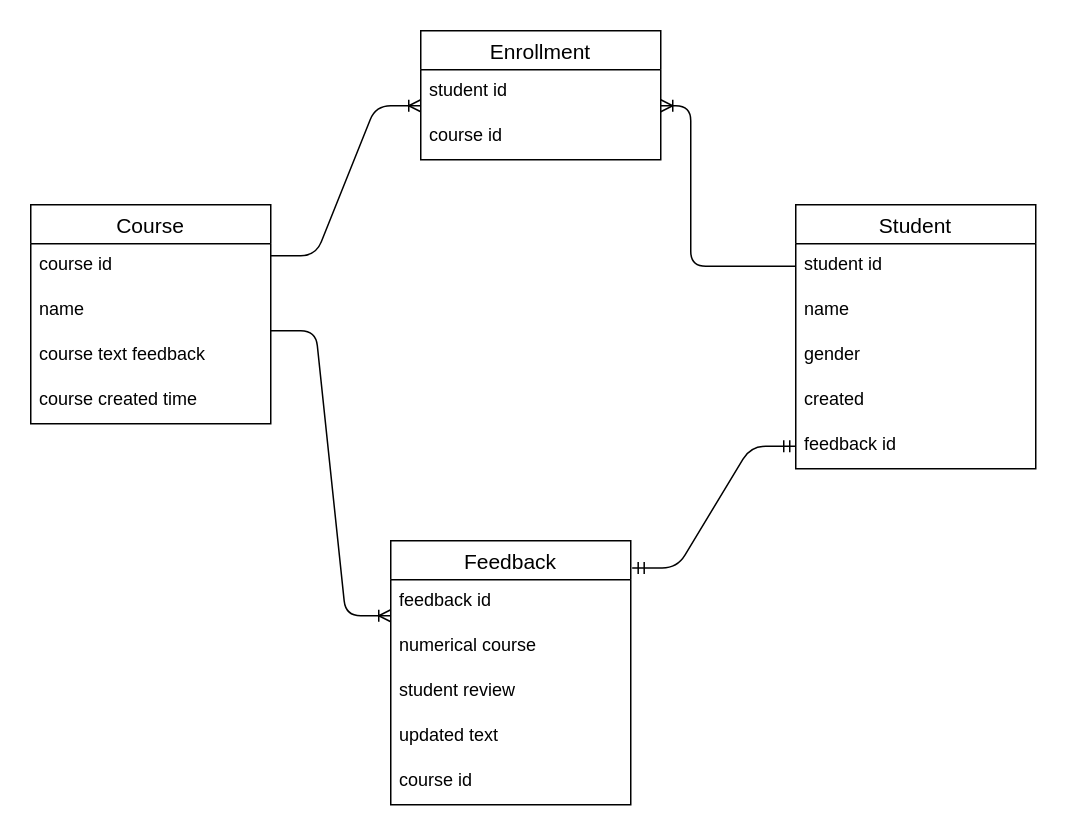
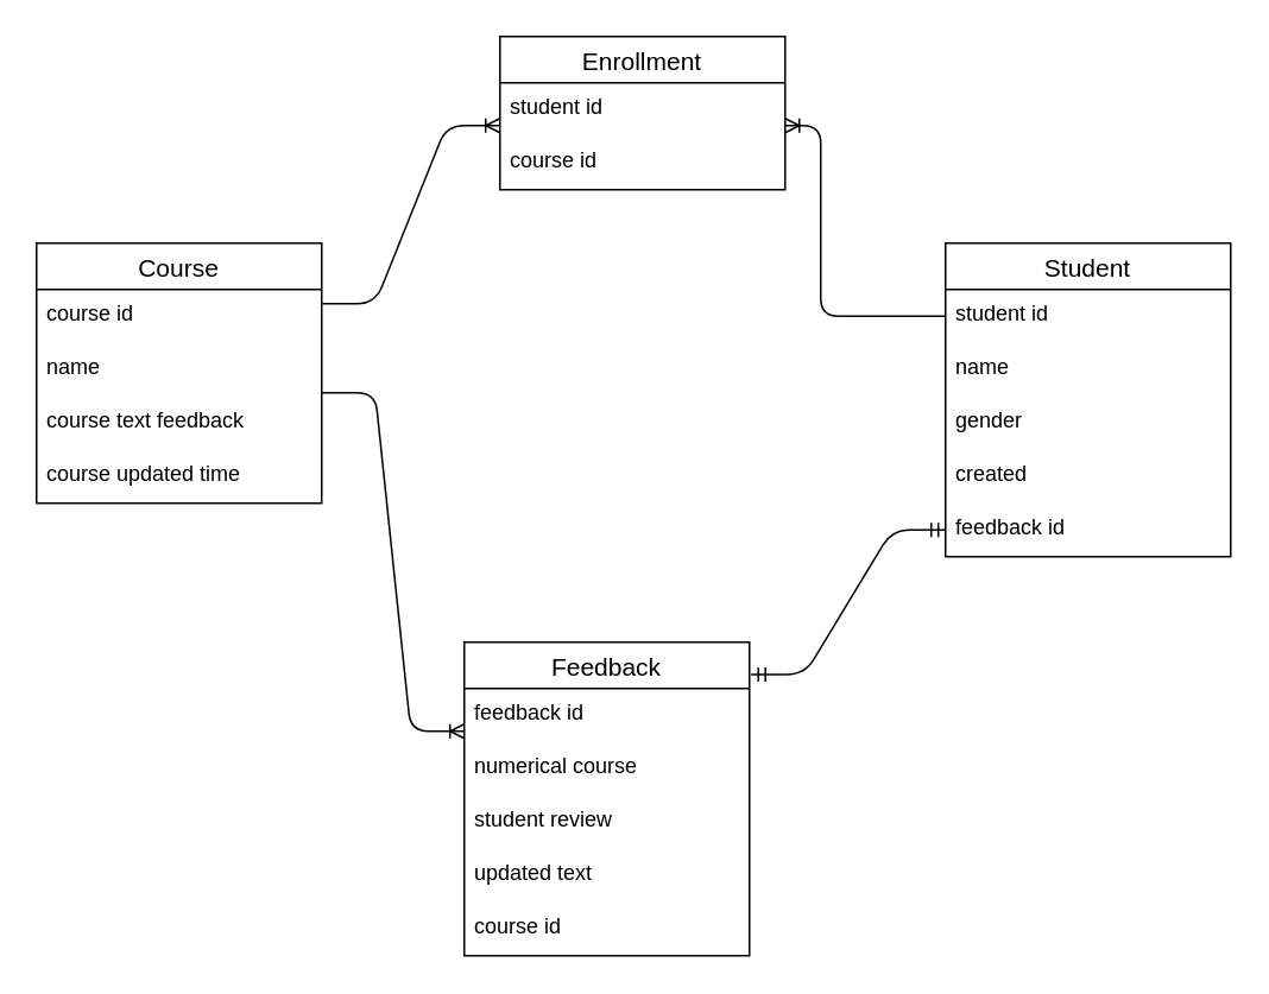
  <mxCell id="0" />
  <mxCell id="1" parent="0" />
  <mxCell id="2" value="Course" style="swimlane;fontStyle=0;childLayout=stackLayout;horizontal=1;startSize=26;horizontalStack=0;resizeParent=1;resizeParentMax=0;resizeLast=0;collapsible=1;marginBottom=0;align=center;fontSize=14;" vertex="1" parent="1"><mxGeometry x="20" y="136" width="160" height="146" as="geometry"><mxRectangle x="60" y="150" width="80" height="26" as="alternateBounds" /></mxGeometry></mxCell>
  <mxCell id="3" value="course id" style="text;strokeColor=none;fillColor=none;spacingLeft=4;spacingRight=4;overflow=hidden;rotatable=0;points=[[0,0.5],[1,0.5]];portConstraint=eastwest;fontSize=12;" vertex="1" parent="2"><mxGeometry y="26" width="160" height="30" as="geometry" /></mxCell>
  <mxCell id="4" value="name" style="text;strokeColor=none;fillColor=none;spacingLeft=4;spacingRight=4;overflow=hidden;rotatable=0;points=[[0,0.5],[1,0.5]];portConstraint=eastwest;fontSize=12;" vertex="1" parent="2"><mxGeometry y="56" width="160" height="30" as="geometry" /></mxCell>
  <mxCell id="5" value="course text feedback" style="text;strokeColor=none;fillColor=none;spacingLeft=4;spacingRight=4;overflow=hidden;rotatable=0;points=[[0,0.5],[1,0.5]];portConstraint=eastwest;fontSize=12;" vertex="1" parent="2"><mxGeometry y="86" width="160" height="30" as="geometry" /></mxCell>
- <mxCell id="6" value="course created time" style="text;strokeColor=none;fillColor=none;spacingLeft=4;spacingRight=4;overflow=hidden;rotatable=0;points=[[0,0.5],[1,0.5]];portConstraint=eastwest;fontSize=12;" vertex="1" parent="2"><mxGeometry y="116" width="160" height="30" as="geometry" /></mxCell>
+ <mxCell id="6" value="course updated time" style="text;strokeColor=none;fillColor=none;spacingLeft=4;spacingRight=4;overflow=hidden;rotatable=0;points=[[0,0.5],[1,0.5]];portConstraint=eastwest;fontSize=12;" vertex="1" parent="2"><mxGeometry y="116" width="160" height="30" as="geometry" /></mxCell>
  <mxCell id="7" value="Student" style="swimlane;fontStyle=0;childLayout=stackLayout;horizontal=1;startSize=26;horizontalStack=0;resizeParent=1;resizeParentMax=0;resizeLast=0;collapsible=1;marginBottom=0;align=center;fontSize=14;" vertex="1" parent="1"><mxGeometry x="530" y="136" width="160" height="176" as="geometry" /></mxCell>
  <mxCell id="8" value="student id            " style="text;strokeColor=none;fillColor=none;spacingLeft=4;spacingRight=4;overflow=hidden;rotatable=0;points=[[0,0.5],[1,0.5]];portConstraint=eastwest;fontSize=12;" vertex="1" parent="7"><mxGeometry y="26" width="160" height="30" as="geometry" /></mxCell>
  <mxCell id="9" value="name" style="text;strokeColor=none;fillColor=none;spacingLeft=4;spacingRight=4;overflow=hidden;rotatable=0;points=[[0,0.5],[1,0.5]];portConstraint=eastwest;fontSize=12;" vertex="1" parent="7"><mxGeometry y="56" width="160" height="30" as="geometry" /></mxCell>
  <mxCell id="10" value="gender" style="text;strokeColor=none;fillColor=none;spacingLeft=4;spacingRight=4;overflow=hidden;rotatable=0;points=[[0,0.5],[1,0.5]];portConstraint=eastwest;fontSize=12;" vertex="1" parent="7"><mxGeometry y="86" width="160" height="30" as="geometry" /></mxCell>
  <mxCell id="11" value="created" style="text;strokeColor=none;fillColor=none;spacingLeft=4;spacingRight=4;overflow=hidden;rotatable=0;points=[[0,0.5],[1,0.5]];portConstraint=eastwest;fontSize=12;" vertex="1" parent="7"><mxGeometry y="116" width="160" height="30" as="geometry" /></mxCell>
  <mxCell id="12" value="feedback id" style="text;strokeColor=none;fillColor=none;spacingLeft=4;spacingRight=4;overflow=hidden;rotatable=0;points=[[0,0.5],[1,0.5]];portConstraint=eastwest;fontSize=12;" vertex="1" parent="7"><mxGeometry y="146" width="160" height="30" as="geometry" /></mxCell>
  <mxCell id="13" value="Feedback" style="swimlane;fontStyle=0;childLayout=stackLayout;horizontal=1;startSize=26;horizontalStack=0;resizeParent=1;resizeParentMax=0;resizeLast=0;collapsible=1;marginBottom=0;align=center;fontSize=14;" vertex="1" parent="1"><mxGeometry x="260" y="360" width="160" height="176" as="geometry"><mxRectangle x="490" y="350" width="90" height="26" as="alternateBounds" /></mxGeometry></mxCell>
  <mxCell id="14" value="feedback id" style="text;strokeColor=none;fillColor=none;spacingLeft=4;spacingRight=4;overflow=hidden;rotatable=0;points=[[0,0.5],[1,0.5]];portConstraint=eastwest;fontSize=12;" vertex="1" parent="13"><mxGeometry y="26" width="160" height="30" as="geometry" /></mxCell>
  <mxCell id="15" value="numerical course" style="text;strokeColor=none;fillColor=none;spacingLeft=4;spacingRight=4;overflow=hidden;rotatable=0;points=[[0,0.5],[1,0.5]];portConstraint=eastwest;fontSize=12;" vertex="1" parent="13"><mxGeometry y="56" width="160" height="30" as="geometry" /></mxCell>
  <mxCell id="16" value="student review" style="text;strokeColor=none;fillColor=none;spacingLeft=4;spacingRight=4;overflow=hidden;rotatable=0;points=[[0,0.5],[1,0.5]];portConstraint=eastwest;fontSize=12;" vertex="1" parent="13"><mxGeometry y="86" width="160" height="30" as="geometry" /></mxCell>
  <mxCell id="17" value="updated text" style="text;strokeColor=none;fillColor=none;spacingLeft=4;spacingRight=4;overflow=hidden;rotatable=0;points=[[0,0.5],[1,0.5]];portConstraint=eastwest;fontSize=12;" vertex="1" parent="13"><mxGeometry y="116" width="160" height="30" as="geometry" /></mxCell>
  <mxCell id="18" value="course id" style="text;strokeColor=none;fillColor=none;spacingLeft=4;spacingRight=4;overflow=hidden;rotatable=0;points=[[0,0.5],[1,0.5]];portConstraint=eastwest;fontSize=12;" vertex="1" parent="13"><mxGeometry y="146" width="160" height="30" as="geometry" /></mxCell>
  <mxCell id="19" value="" style="edgeStyle=entityRelationEdgeStyle;fontSize=12;html=1;endArrow=ERmandOne;startArrow=ERmandOne;rounded=1;sketch=0;curved=0;exitX=1.006;exitY=0.103;exitDx=0;exitDy=0;exitPerimeter=0;entryX=0;entryY=0.5;entryDx=0;entryDy=0;" edge="1" parent="1" source="13" target="12"><mxGeometry width="100" height="100" relative="1" as="geometry"><mxPoint x="300" y="280" as="sourcePoint" /><mxPoint x="480" y="200" as="targetPoint" /></mxGeometry></mxCell>
  <mxCell id="20" value="Enrollment" style="swimlane;fontStyle=0;childLayout=stackLayout;horizontal=1;startSize=26;horizontalStack=0;resizeParent=1;resizeParentMax=0;resizeLast=0;collapsible=1;marginBottom=0;align=center;fontSize=14;" vertex="1" parent="1"><mxGeometry x="280" y="20" width="160" height="86" as="geometry" /></mxCell>
  <mxCell id="21" value="student id            " style="text;strokeColor=none;fillColor=none;spacingLeft=4;spacingRight=4;overflow=hidden;rotatable=0;points=[[0,0.5],[1,0.5]];portConstraint=eastwest;fontSize=12;" vertex="1" parent="20"><mxGeometry y="26" width="160" height="30" as="geometry" /></mxCell>
  <mxCell id="22" value="course id" style="text;strokeColor=none;fillColor=none;spacingLeft=4;spacingRight=4;overflow=hidden;rotatable=0;points=[[0,0.5],[1,0.5]];portConstraint=eastwest;fontSize=12;" vertex="1" parent="20"><mxGeometry y="56" width="160" height="30" as="geometry" /></mxCell>
  <mxCell id="23" value="" style="edgeStyle=entityRelationEdgeStyle;fontSize=12;html=1;endArrow=ERoneToMany;rounded=1;sketch=0;curved=0;" edge="1" parent="1"><mxGeometry width="100" height="100" relative="1" as="geometry"><mxPoint x="180" y="170" as="sourcePoint" /><mxPoint x="280" y="70" as="targetPoint" /></mxGeometry></mxCell>
  <mxCell id="24" value="" style="edgeStyle=elbowEdgeStyle;fontSize=12;html=1;endArrow=ERoneToMany;rounded=1;sketch=0;exitX=0;exitY=0.5;exitDx=0;exitDy=0;" edge="1" parent="1" source="8"><mxGeometry width="100" height="100" relative="1" as="geometry"><mxPoint x="360" y="250" as="sourcePoint" /><mxPoint x="440" y="70" as="targetPoint" /><Array as="points"><mxPoint x="460" y="160" /></Array></mxGeometry></mxCell>
  <mxCell id="25" value="" style="edgeStyle=entityRelationEdgeStyle;fontSize=12;html=1;endArrow=ERoneToMany;rounded=1;sketch=0;curved=0;entryX=0;entryY=0.8;entryDx=0;entryDy=0;entryPerimeter=0;" edge="1" parent="1" target="14"><mxGeometry width="100" height="100" relative="1" as="geometry"><mxPoint x="180" y="220" as="sourcePoint" /><mxPoint x="280" y="120" as="targetPoint" /></mxGeometry></mxCell>
